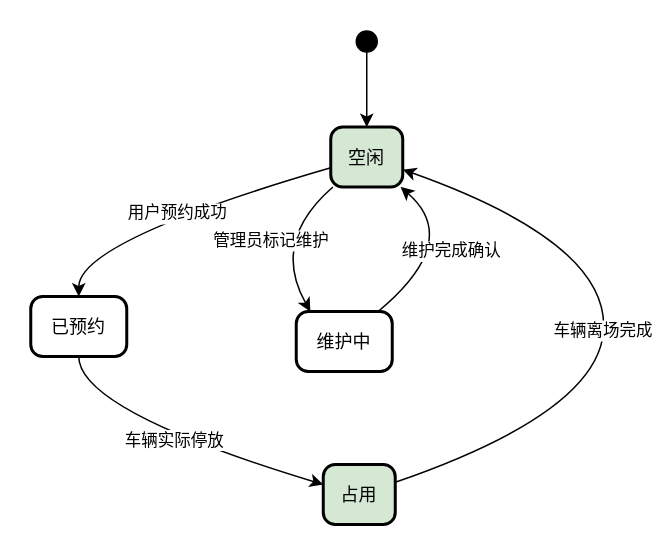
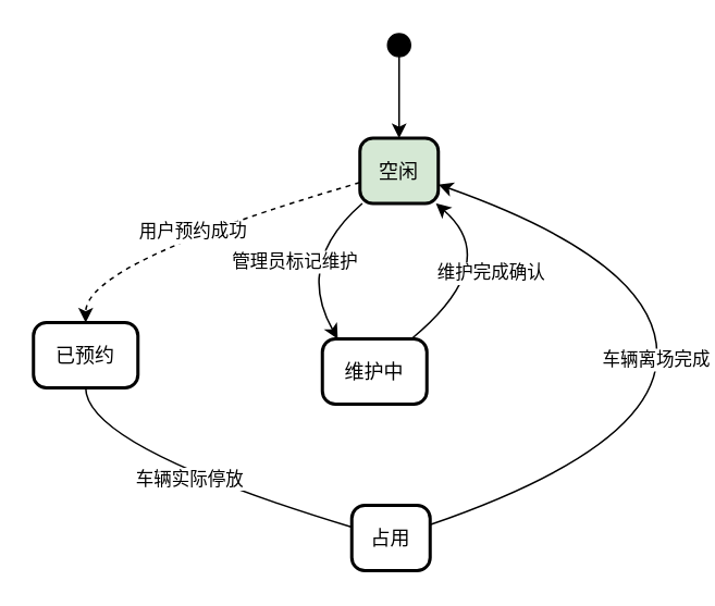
  <mxCell id="0" />
  <mxCell id="1" parent="0" />
  <mxCell id="2" value="" style="ellipse;fillColor=strokeColor;" vertex="1" parent="1"><mxGeometry x="237" y="20" width="14" height="14" as="geometry" /></mxCell>
  <mxCell id="3" value="空闲" style="rounded=1;arcSize=20;strokeWidth=2;fillColor=#d5e8d4;" vertex="1" parent="1"><mxGeometry x="220" y="84" width="48" height="40" as="geometry" /></mxCell>
  <mxCell id="4" value="已预约" style="rounded=1;arcSize=20;strokeWidth=2" vertex="1" parent="1"><mxGeometry x="20" y="197" width="64" height="40" as="geometry" /></mxCell>
- <mxCell id="5" value="占用" style="rounded=1;arcSize=20;strokeWidth=2;fillColor=#d5e8d4;" vertex="1" parent="1"><mxGeometry x="215" y="309" width="48" height="40" as="geometry" /></mxCell>
+ <mxCell id="5" value="占用" style="rounded=1;arcSize=20;strokeWidth=2" vertex="1" parent="1"><mxGeometry x="215" y="309" width="48" height="40" as="geometry" /></mxCell>
  <mxCell id="6" value="维护中" style="rounded=1;arcSize=20;strokeWidth=2" vertex="1" parent="1"><mxGeometry x="197" y="207" width="64" height="40" as="geometry" /></mxCell>
  <mxCell id="7" value="" style="curved=1;startArrow=none;;exitX=0.5;exitY=1;entryX=0.5;entryY=0;rounded=0;" edge="1" parent="1" source="2" target="3"><mxGeometry relative="1" as="geometry"><Array as="points" /></mxGeometry></mxCell>
- <mxCell id="8" value="用户预约成功" style="curved=1;startArrow=none;;exitX=0;exitY=0.68;entryX=0.5;entryY=-0.01;rounded=0;" edge="1" parent="1" source="3" target="4"><mxGeometry relative="1" as="geometry"><Array as="points"><mxPoint x="52" y="160" /></Array></mxGeometry></mxCell>
- <mxCell id="9" value="车辆实际停放" style="curved=1;startArrow=none;;exitX=0.5;exitY=0.99;entryX=-0.01;entryY=0.33;rounded=0;" edge="1" parent="1" source="4" target="5"><mxGeometry relative="1" as="geometry"><Array as="points"><mxPoint x="52" y="273" /></Array></mxGeometry></mxCell>
+ <mxCell id="8" value="用户预约成功" style="curved=1;startArrow=none;exitX=0;exitY=0.68;entryX=0.5;entryY=-0.01;rounded=0;dashed=1;" edge="1" parent="1" source="3" target="4"><mxGeometry relative="1" as="geometry"><Array as="points"><mxPoint x="52" y="160" /></Array></mxGeometry></mxCell>
+ <mxCell id="9" value="车辆实际停放" style="curved=1;startArrow=none;exitX=0.5;exitY=0.99;entryX=-0.01;entryY=0.33;rounded=0;endArrow=none;" edge="1" parent="1" source="4" target="5"><mxGeometry relative="1" as="geometry"><Array as="points"><mxPoint x="52" y="273" /></Array></mxGeometry></mxCell>
  <mxCell id="10" value="车辆离场完成" style="curved=1;startArrow=none;;exitX=0.99;exitY=0.3;entryX=1;entryY=0.71;rounded=0;" edge="1" parent="1" source="5" target="3"><mxGeometry relative="1" as="geometry"><Array as="points"><mxPoint x="402" y="273" /><mxPoint x="402" y="160" /></Array></mxGeometry></mxCell>
  <mxCell id="11" value="管理员标记维护" style="curved=1;startArrow=none;;exitX=0.03;exitY=1;entryX=0.14;entryY=-0.01;rounded=0;" edge="1" parent="1" source="3" target="6"><mxGeometry relative="1" as="geometry"><Array as="points"><mxPoint x="180" y="160" /></Array></mxGeometry></mxCell>
  <mxCell id="12" value="维护完成确认" style="curved=1;startArrow=none;;exitX=0.86;exitY=-0.01;entryX=0.97;entryY=1;rounded=0;" edge="1" parent="1" source="6" target="3"><mxGeometry relative="1" as="geometry"><Array as="points"><mxPoint x="308" y="160" /></Array></mxGeometry></mxCell>
